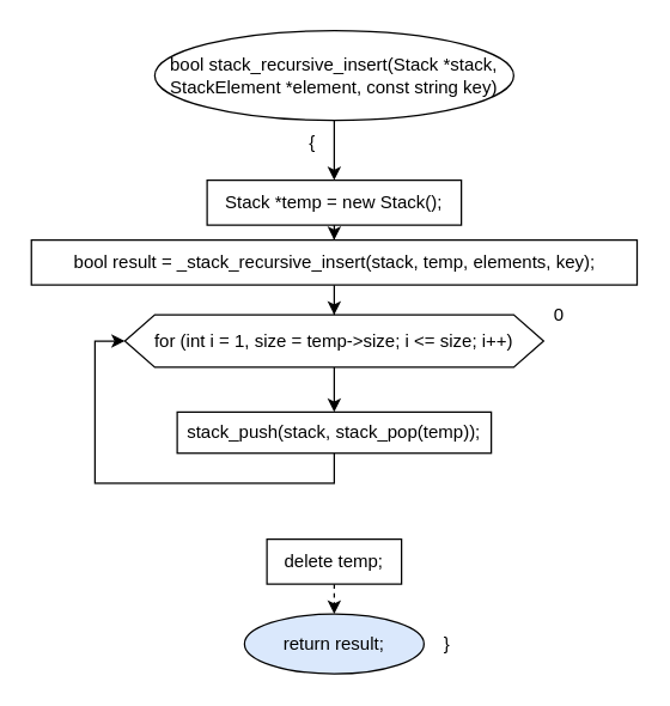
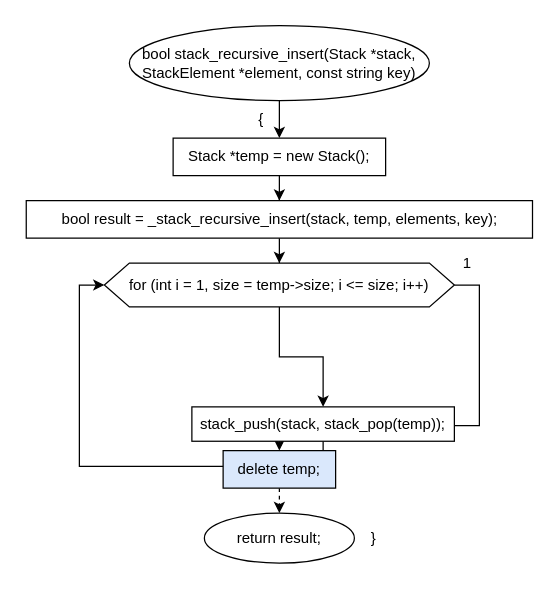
  <mxCell id="0" />
  <mxCell id="1" parent="0" />
  <mxCell id="2" value="" style="edgeStyle=orthogonalEdgeStyle;rounded=0;orthogonalLoop=1;jettySize=auto;html=1;" parent="1" source="3" target="5" edge="1"><mxGeometry relative="1" as="geometry" /></mxCell>
  <mxCell id="3" value="bool stack_recursive_insert(Stack *stack, StackElement *element, const string key)" style="ellipse;whiteSpace=wrap;html=1;" parent="1" vertex="1"><mxGeometry x="103" y="20" width="240" height="60" as="geometry" /></mxCell>
  <mxCell id="4" value="" style="edgeStyle=orthogonalEdgeStyle;rounded=0;orthogonalLoop=1;jettySize=auto;html=1;" parent="1" source="5" target="8" edge="1"><mxGeometry relative="1" as="geometry" /></mxCell>
- <mxCell id="5" value="Stack *temp = new Stack();" style="whiteSpace=wrap;html=1;" parent="1" vertex="1"><mxGeometry x="138" y="120" width="170" height="30" as="geometry" /></mxCell>
+ <mxCell id="5" value="Stack *temp = new Stack();" style="whiteSpace=wrap;html=1;" parent="1" vertex="1"><mxGeometry x="138" y="110" width="170" height="30" as="geometry" /></mxCell>
  <mxCell id="6" value="{" style="text;html=1;align=center;verticalAlign=middle;resizable=0;points=[];autosize=1;strokeColor=none;fillColor=none;" parent="1" vertex="1"><mxGeometry x="193" y="80" width="30" height="30" as="geometry" /></mxCell>
  <mxCell id="7" value="" style="edgeStyle=orthogonalEdgeStyle;rounded=0;orthogonalLoop=1;jettySize=auto;html=1;" parent="1" source="8" target="11" edge="1"><mxGeometry relative="1" as="geometry" /></mxCell>
  <mxCell id="8" value="bool result = _stack_recursive_insert(stack, temp, elements, key);" style="whiteSpace=wrap;html=1;" parent="1" vertex="1"><mxGeometry x="20.5" y="160" width="405" height="30" as="geometry" /></mxCell>
  <mxCell id="9" value="" style="edgeStyle=orthogonalEdgeStyle;rounded=0;orthogonalLoop=1;jettySize=auto;html=1;" parent="1" source="11" target="13" edge="1"><mxGeometry relative="1" as="geometry" /></mxCell>
+ <mxCell id="10" style="edgeStyle=orthogonalEdgeStyle;rounded=0;orthogonalLoop=1;jettySize=auto;html=1;exitX=1;exitY=0.5;exitDx=0;exitDy=0;entryX=0.5;entryY=0;entryDx=0;entryDy=0;" parent="1" source="11" target="15" edge="1"><mxGeometry relative="1" as="geometry"><Array as="points"><mxPoint x="383" y="228" /><mxPoint x="383" y="340" /><mxPoint x="223" y="340" /></Array></mxGeometry></mxCell>
  <mxCell id="11" value="for (int i = 1, size = temp-&amp;gt;size; i &amp;lt;= size; i++)" style="shape=hexagon;perimeter=hexagonPerimeter2;whiteSpace=wrap;html=1;fixedSize=1;" parent="1" vertex="1"><mxGeometry x="83" y="210" width="280" height="35" as="geometry" /></mxCell>
  <mxCell id="12" style="edgeStyle=orthogonalEdgeStyle;rounded=0;orthogonalLoop=1;jettySize=auto;html=1;exitX=0.5;exitY=1;exitDx=0;exitDy=0;entryX=0;entryY=0.5;entryDx=0;entryDy=0;" parent="1" source="13" target="11" edge="1"><mxGeometry relative="1" as="geometry" /></mxCell>
- <mxCell id="13" value="stack_push(stack, stack_pop(temp));" style="whiteSpace=wrap;html=1;" parent="1" vertex="1"><mxGeometry x="118" y="275" width="210" height="27.5" as="geometry" /></mxCell>
+ <mxCell id="13" value="stack_push(stack, stack_pop(temp));" style="whiteSpace=wrap;html=1;" parent="1" vertex="1"><mxGeometry x="153" y="325" width="210" height="27.5" as="geometry" /></mxCell>
  <mxCell id="14" style="edgeStyle=orthogonalEdgeStyle;rounded=0;orthogonalLoop=1;jettySize=auto;html=1;exitX=0.5;exitY=1;exitDx=0;exitDy=0;entryX=0.5;entryY=0;entryDx=0;entryDy=0;dashed=1;" parent="1" source="15" target="16" edge="1"><mxGeometry relative="1" as="geometry" /></mxCell>
- <mxCell id="15" value="delete temp;" style="whiteSpace=wrap;html=1;" parent="1" vertex="1"><mxGeometry x="178" y="360" width="90" height="30" as="geometry" /></mxCell>
- <mxCell id="16" value="return result;" style="ellipse;whiteSpace=wrap;html=1;fillColor=#dae8fc;" parent="1" vertex="1"><mxGeometry x="163" y="410" width="120" height="40" as="geometry" /></mxCell>
+ <mxCell id="15" value="delete temp;" style="whiteSpace=wrap;html=1;fillColor=#dae8fc;" parent="1" vertex="1"><mxGeometry x="178" y="360" width="90" height="30" as="geometry" /></mxCell>
+ <mxCell id="16" value="return result;" style="ellipse;whiteSpace=wrap;html=1;" parent="1" vertex="1"><mxGeometry x="163" y="410" width="120" height="40" as="geometry" /></mxCell>
  <mxCell id="17" value="}" style="text;html=1;align=center;verticalAlign=middle;resizable=0;points=[];autosize=1;strokeColor=none;fillColor=none;" parent="1" vertex="1"><mxGeometry x="283" y="415" width="30" height="30" as="geometry" /></mxCell>
- <mxCell id="18" value="0" style="text;html=1;align=center;verticalAlign=middle;resizable=0;points=[];autosize=1;strokeColor=none;fillColor=none;" parent="1" vertex="1"><mxGeometry x="358" y="195" width="30" height="30" as="geometry" /></mxCell>
+ <mxCell id="18" value="1" style="text;html=1;align=center;verticalAlign=middle;resizable=0;points=[];autosize=1;strokeColor=none;fillColor=none;" parent="1" vertex="1"><mxGeometry x="358" y="195" width="30" height="30" as="geometry" /></mxCell>
